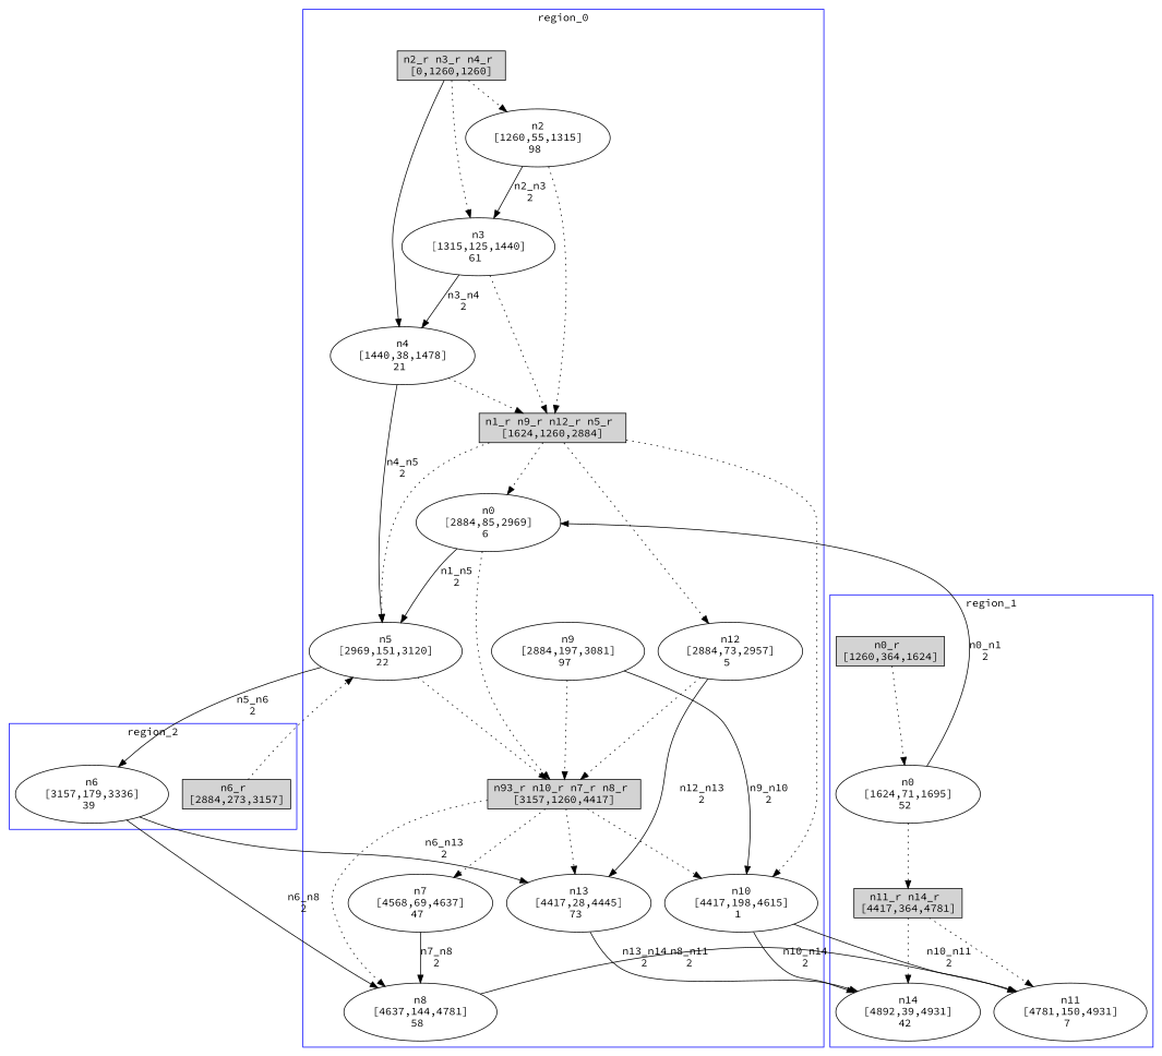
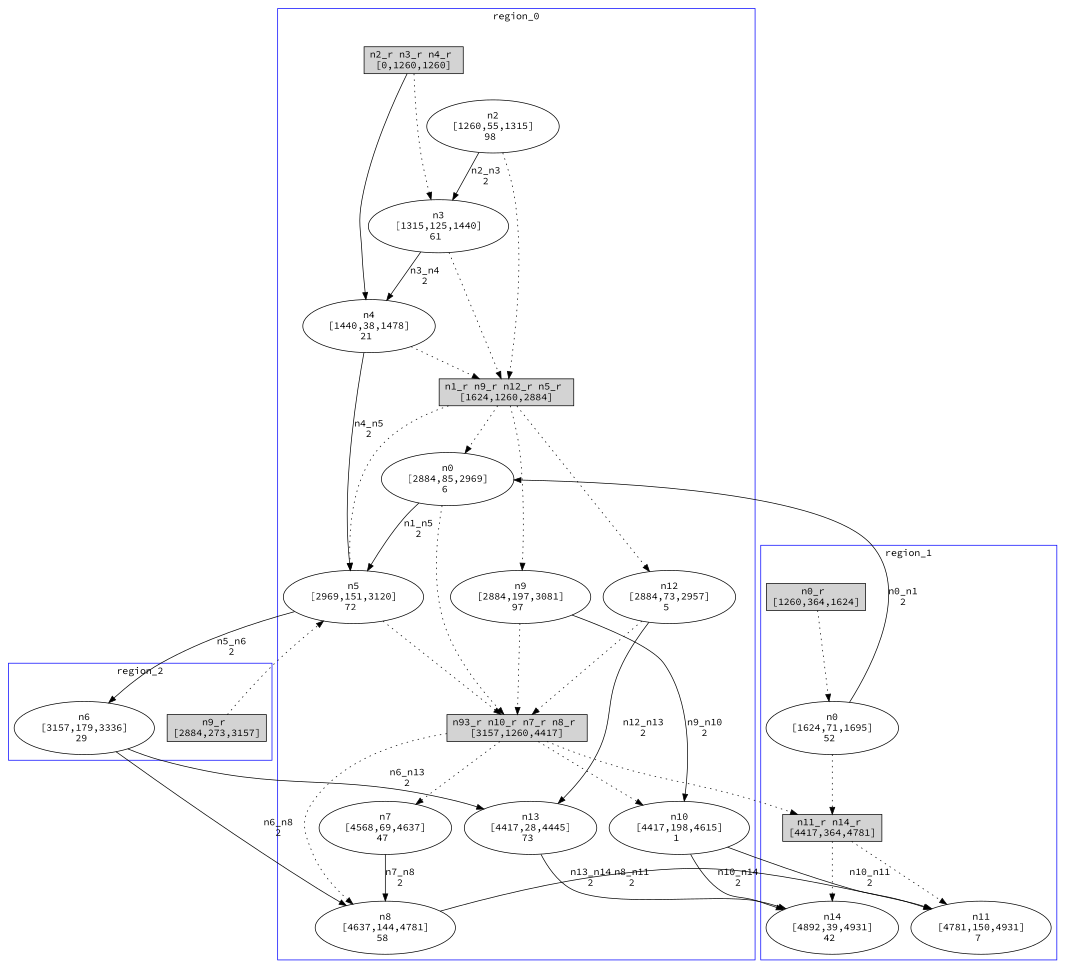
  digraph {
    fontname="Source Code Pro"
    node [fontname="Source Code Pro"]
    edge [fontname="Source Code Pro" style=dotted]
    n1 [label="n2_r n3_r n4_r \n[0,1260,1260]" shape=box style=filled]
    n2 [label="n2\n[1260,55,1315]\n98 "]
    n3 [label="n3\n[1315,125,1440]\n61 "]
    n4 [label="n4\n[1440,38,1478]\n21 "]
    n5 [label="n1_r n9_r n12_r n5_r \n[1624,1260,2884]" shape=box style=filled]
    n6 [label="n0\n[2884,85,2969]\n6 "]
    n7 [label="n9\n[2884,197,3081]\n97 "]
    n8 [label="n12\n[2884,73,2957]\n5 "]
-   n9 [label="n5\n[2969,151,3120]\n22 "]
+   n9 [label="n5\n[2969,151,3120]\n72 "]
    n10 [label="n93_r n10_r n7_r n8_r \n[3157,1260,4417]" shape=box style=filled]
    n11 [label="n13\n[4417,28,4445]\n73 "]
    n12 [label="n10\n[4417,198,4615]\n1 "]
    n13 [label="n7\n[4568,69,4637]\n47 "]
    n14 [label="n8\n[4637,144,4781]\n58 "]
    n15 [label="n0_r \n[1260,364,1624]" shape=box style=filled]
    n16 [label="n0\n[1624,71,1695]\n52 "]
    n17 [label="n11_r n14_r \n[4417,364,4781]" shape=box style=filled]
    n18 [label="n11\n[4781,150,4931]\n7 "]
    n19 [label="n14\n[4892,39,4931]\n42 "]
-   n20 [label="n6_r \n[2884,273,3157]" shape=box style=filled]
-   n21 [label="n6\n[3157,179,3336]\n39 "]
+   n20 [label="n9_r \n[2884,273,3157]" shape=box style=filled]
+   n21 [label="n6\n[3157,179,3336]\n29 "]
    subgraph cluster_1 {
      color=blue
      label=region_0
      stytle=filled
      n1
      n2
      n3
      n4
      n5
      n6
      n7
      n8
      n9
      n10
      n11
      n12
      n13
      n14
    }
    subgraph cluster_2 {
      color=blue
      label=region_1
      stytle=filled
      n15
      n16
      n17
      n18
      n19
    }
    subgraph cluster_3 {
      color=blue
      label=region_2
      stytle=filled
      n20
      n21
    }
-   n1 -> n2
    n1 -> n3
    n1 -> n4 [style=solid]
    n2 -> n3 [label="n2_n3\n2" style=""]
    n2 -> n5
    n3 -> n4 [label="n3_n4\n2" style=""]
    n3 -> n5
    n4 -> n5
    n4 -> n9 [label="n4_n5\n2" style=""]
    n5 -> n6
-   n5 -> n12
+   n5 -> n7
    n5 -> n8
    n5 -> n9
    n6 -> n9 [label="n1_n5\n2" style=""]
    n6 -> n10
    n7 -> n10
    n7 -> n12 [label="n9_n10\n2" style=""]
    n8 -> n10
    n8 -> n11 [label="n12_n13\n2" style=""]
    n9 -> n10
    n9 -> n21 [label="n5_n6\n2" style=""]
-   n10 -> n11
+   n10 -> n17
    n10 -> n12
    n10 -> n13
    n10 -> n14
    n11 -> n19 [label="n13_n14\n2" style=""]
    n12 -> n18 [label="n10_n11\n2" style=""]
    n12 -> n19 [label="n10_n14\n2" style=""]
    n13 -> n14 [label="n7_n8\n2" style=""]
    n14 -> n18 [label="n8_n11\n2" style=""]
    n15 -> n16
    n16 -> n6 [label="n0_n1\n2" style=""]
    n16 -> n17
    n17 -> n18
    n17 -> n19
    n20 -> n9
    n21 -> n11 [label="n6_n13\n2" style=""]
    n21 -> n14 [label="n6_n8\n2" style=""]
  }
